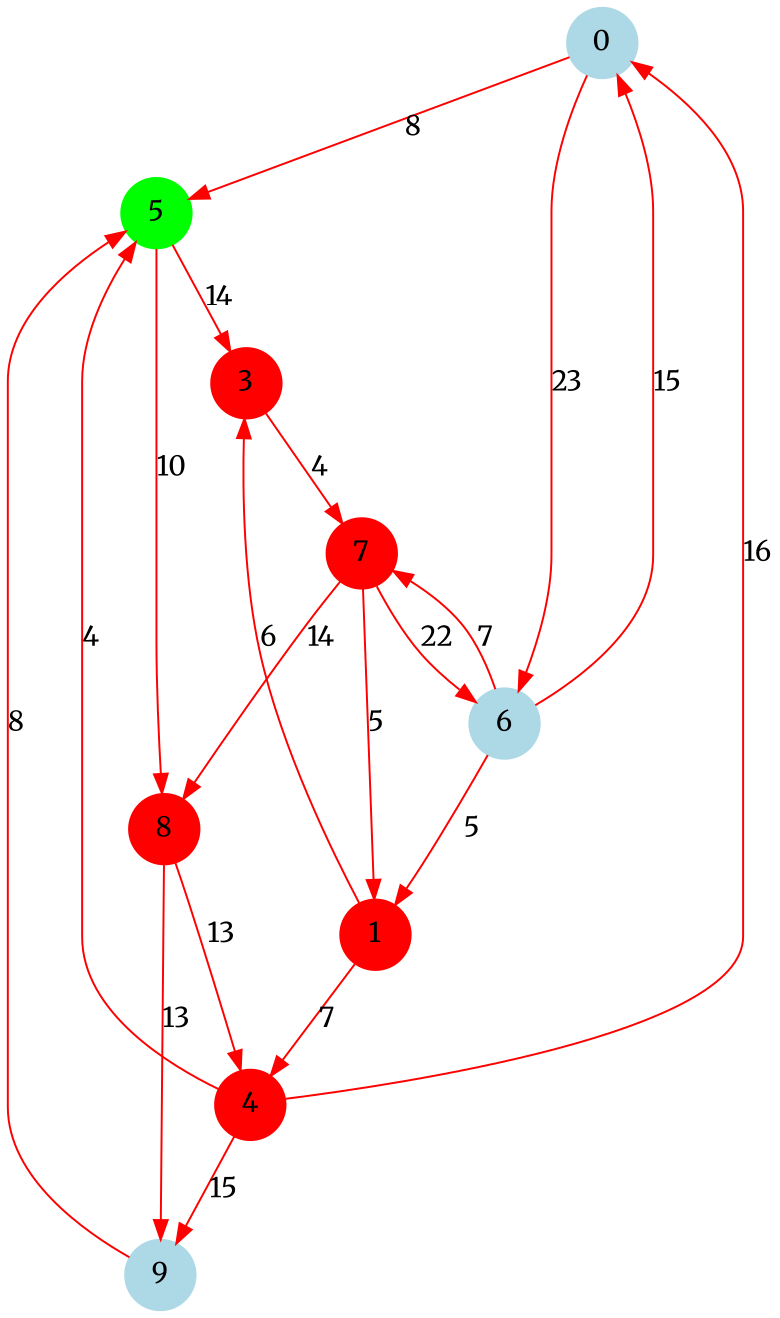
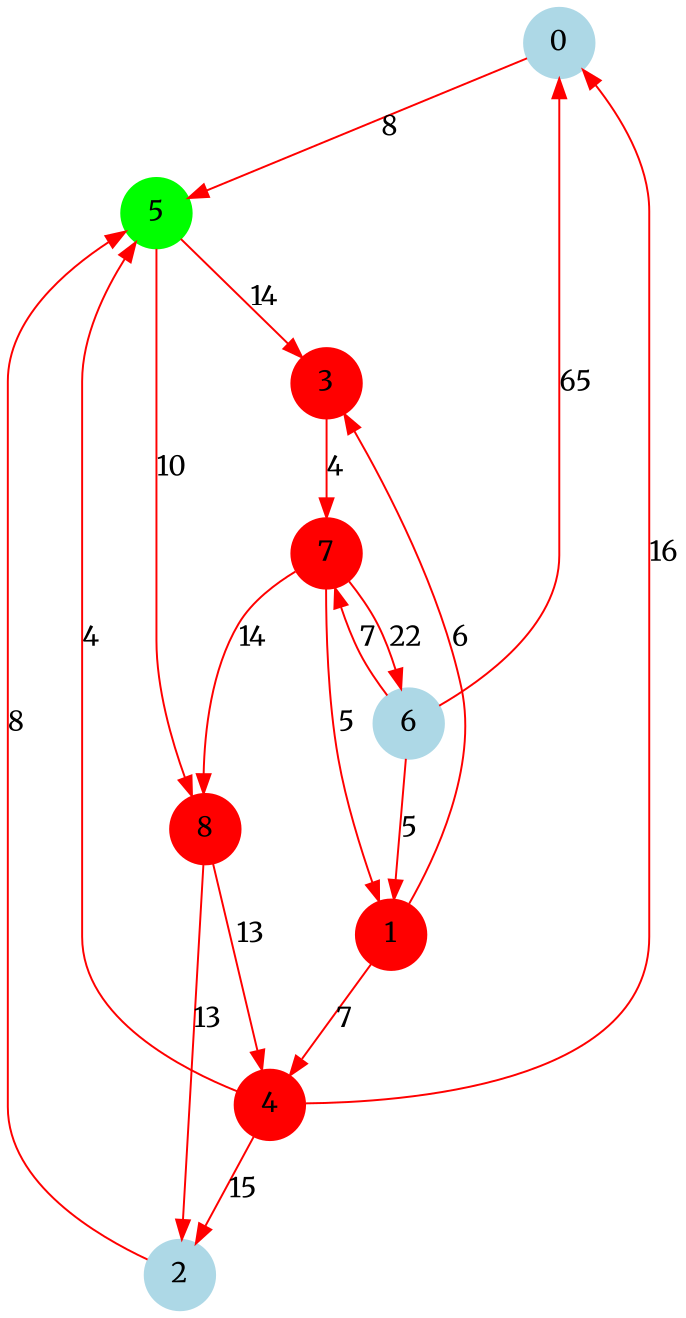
  digraph {
    fontname=Merriweather
    rankdir=TB
    node [color=red fontname=Merriweather shape=circle style=filled]
    edge [color=red fontname=Merriweather]
    0 [color=lightblue]
    5 [color=green]
    6 [color=lightblue]
    3
    8
    1
    7
    4
-   2 [color=lightblue label=9]
+   2 [color=lightblue]
    0 -> 5 [label=8]
-   0 -> 6 [label=23]
    5 -> 3 [label=14]
    5 -> 8 [label=10]
-   6 -> 0 [label=15]
+   6 -> 0 [label=65]
    6 -> 1 [label=5]
    6 -> 7 [label=7]
    3 -> 7 [label=4]
    8 -> 4 [label=13]
    8 -> 2 [label=13]
    1 -> 3 [label=6]
    1 -> 4 [label=7]
    7 -> 6 [label=22]
    7 -> 8 [label=14]
    7 -> 1 [label=5]
    4 -> 0 [label=16]
    4 -> 5 [label=4]
    4 -> 2 [label=15]
    2 -> 5 [label=8]
  }
